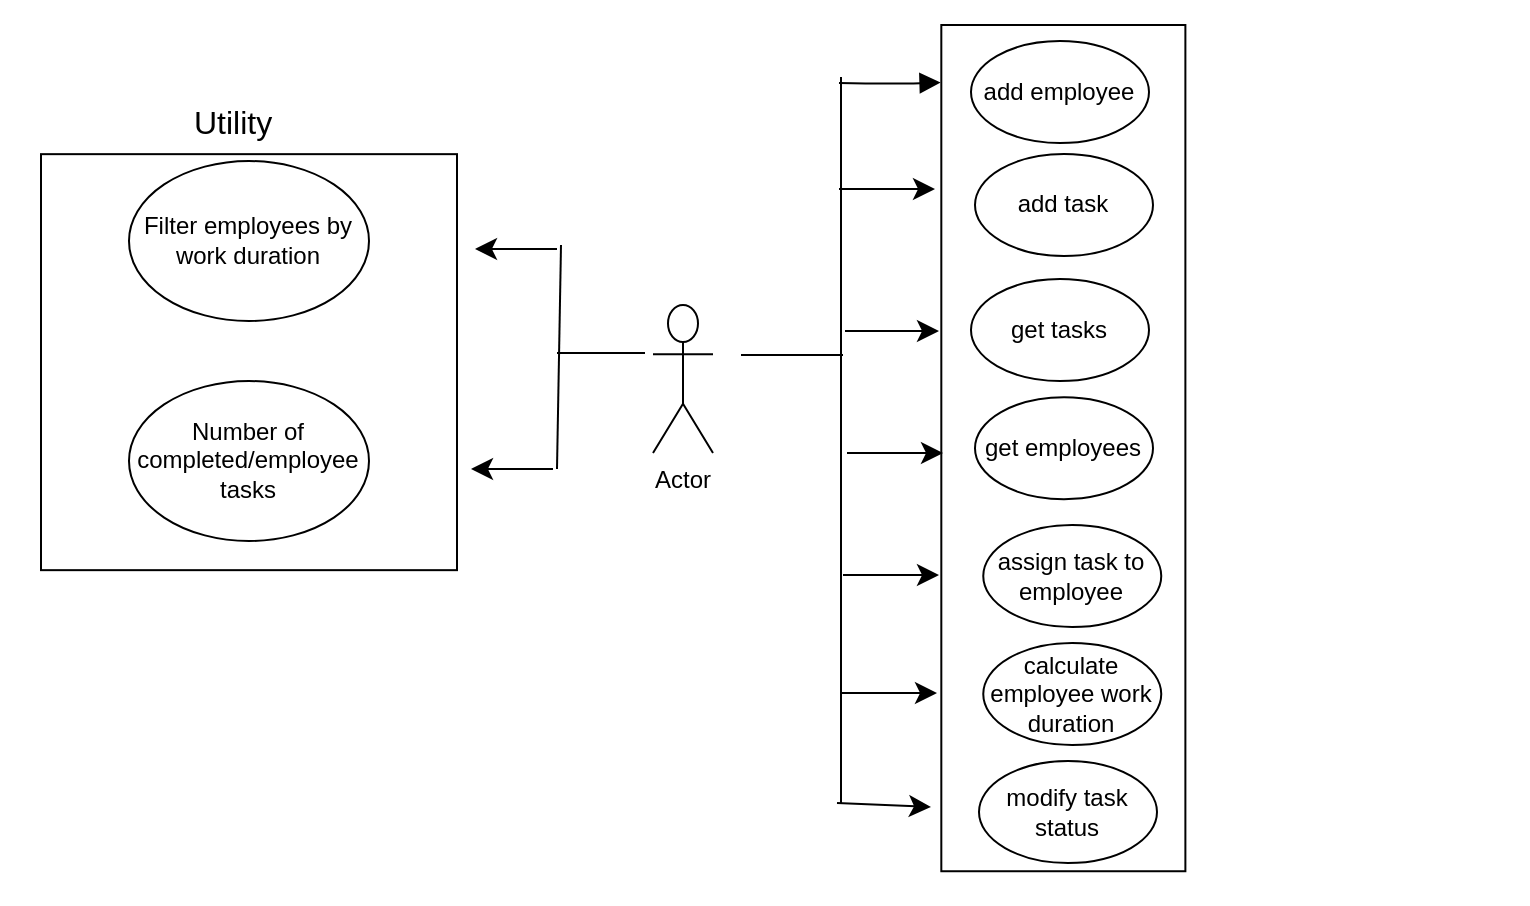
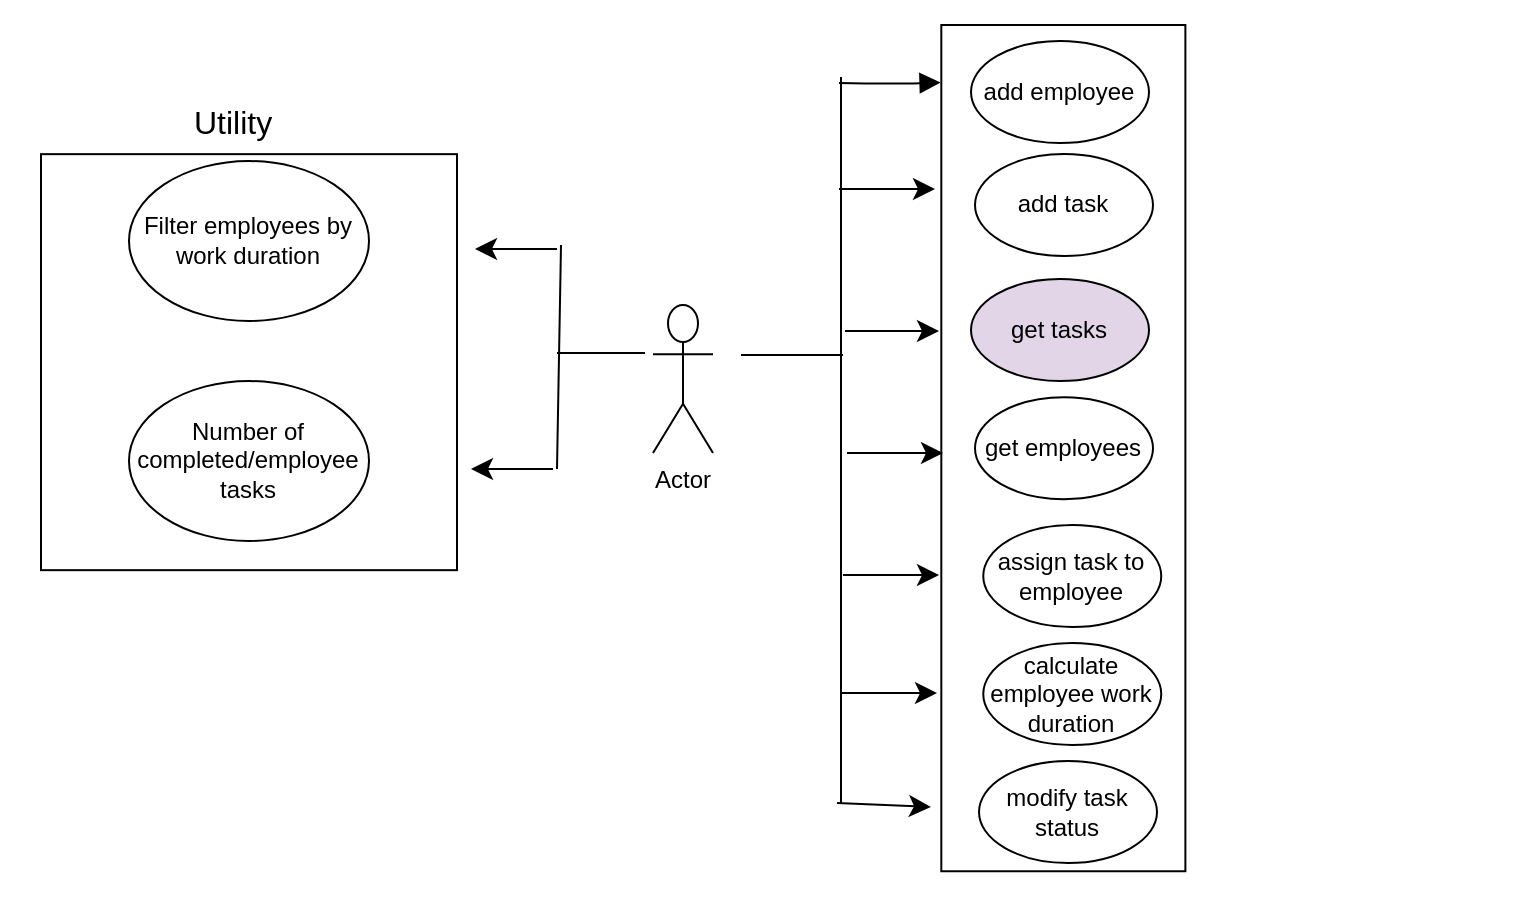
  <mxCell id="0" />
  <mxCell id="1" parent="0" />
  <mxCell id="2" value="" style="whiteSpace=wrap;html=1;aspect=fixed;" vertex="1" parent="1"><mxGeometry x="20" y="76.58" width="208" height="208" as="geometry" /></mxCell>
  <mxCell id="3" value="Filter employees by work duration" style="ellipse;whiteSpace=wrap;html=1;" vertex="1" parent="1"><mxGeometry x="64" y="80" width="120" height="80" as="geometry" /></mxCell>
  <mxCell id="4" value="Number of completed/employee tasks" style="ellipse;whiteSpace=wrap;html=1;" vertex="1" parent="1"><mxGeometry x="64" y="190" width="120" height="80" as="geometry" /></mxCell>
  <mxCell id="5" value="Utility" style="text;html=1;align=center;verticalAlign=middle;resizable=0;points=[];autosize=1;strokeColor=none;fillColor=none;fontSize=16;" vertex="1" parent="1"><mxGeometry x="87.5" y="45.5" width="57" height="31" as="geometry" /></mxCell>
  <mxCell id="6" value="Actor" style="shape=umlActor;verticalLabelPosition=bottom;verticalAlign=top;html=1;outlineConnect=0;" vertex="1" parent="1"><mxGeometry x="326" y="152" width="30" height="74" as="geometry" /></mxCell>
  <mxCell id="7" value="" style="rounded=0;whiteSpace=wrap;html=1;rotation=90;" vertex="1" parent="1"><mxGeometry x="319.62" y="162.55" width="423.12" height="122.03" as="geometry" /></mxCell>
  <mxCell id="8" value="add employee" style="ellipse;whiteSpace=wrap;html=1;" vertex="1" parent="1"><mxGeometry x="485" y="20" width="89" height="51" as="geometry" /></mxCell>
  <mxCell id="9" value="add task" style="ellipse;whiteSpace=wrap;html=1;" vertex="1" parent="1"><mxGeometry x="487" y="76.5" width="89" height="51" as="geometry" /></mxCell>
  <mxCell id="10" value="assign task to employee" style="ellipse;whiteSpace=wrap;html=1;" vertex="1" parent="1"><mxGeometry x="491.13" y="262" width="89" height="51" as="geometry" /></mxCell>
  <mxCell id="11" value="calculate employee work duration&lt;span style=&quot;color: rgba(0, 0, 0, 0); font-family: monospace; font-size: 0px; text-align: start; text-wrap-mode: nowrap;&quot;&gt;%3CmxGraphModel%3E%3Croot%3E%3CmxCell%20id%3D%220%22%2F%3E%3CmxCell%20id%3D%221%22%20parent%3D%220%22%2F%3E%3CmxCell%20id%3D%222%22%20value%3D%22add%20task%22%20style%3D%22ellipse%3BwhiteSpace%3Dwrap%3Bhtml%3D1%3B%22%20vertex%3D%221%22%20parent%3D%221%22%3E%3CmxGeometry%20x%3D%22127.5%22%20y%3D%2233%22%20width%3D%2289%22%20height%3D%2251%22%20as%3D%22geometry%22%2F%3E%3C%2FmxCell%3E%3C%2Froot%3E%3C%2FmxGraphModel%3E&lt;/span&gt;" style="ellipse;whiteSpace=wrap;html=1;" vertex="1" parent="1"><mxGeometry x="491.13" y="321" width="89" height="51" as="geometry" /></mxCell>
  <mxCell id="12" value="modify task status" style="ellipse;whiteSpace=wrap;html=1;" vertex="1" parent="1"><mxGeometry x="489" y="380" width="89" height="51" as="geometry" /></mxCell>
- <mxCell id="13" value="get tasks" style="ellipse;whiteSpace=wrap;html=1;" vertex="1" parent="1"><mxGeometry x="485" y="139" width="89" height="51" as="geometry" /></mxCell>
+ <mxCell id="13" value="get tasks" style="ellipse;whiteSpace=wrap;html=1;fillColor=#e1d5e7;" vertex="1" parent="1"><mxGeometry x="485" y="139" width="89" height="51" as="geometry" /></mxCell>
  <mxCell id="14" value="get employees" style="ellipse;whiteSpace=wrap;html=1;" vertex="1" parent="1"><mxGeometry x="487" y="198.07" width="89" height="51" as="geometry" /></mxCell>
  <mxCell id="15" value="" style="endArrow=none;html=1;rounded=0;fontSize=12;startSize=8;endSize=8;curved=1;" edge="1" parent="1"><mxGeometry width="50" height="50" relative="1" as="geometry"><mxPoint x="421" y="177" as="sourcePoint" /><mxPoint x="370" y="177" as="targetPoint" /></mxGeometry></mxCell>
  <mxCell id="16" value="" style="endArrow=block;endFill=1;html=1;edgeStyle=orthogonalEdgeStyle;align=left;verticalAlign=top;rounded=0;fontSize=12;startSize=8;endSize=8;curved=1;entryX=0.068;entryY=1.003;entryDx=0;entryDy=0;entryPerimeter=0;" edge="1" parent="1" target="7"><mxGeometry x="-1" relative="1" as="geometry"><mxPoint x="419" y="41" as="sourcePoint" /><mxPoint x="444" y="202" as="targetPoint" /></mxGeometry></mxCell>
  <mxCell id="17" value="" style="endArrow=classic;html=1;rounded=0;fontSize=12;startSize=8;endSize=8;curved=1;" edge="1" parent="1"><mxGeometry width="50" height="50" relative="1" as="geometry"><mxPoint x="422" y="165" as="sourcePoint" /><mxPoint x="469" y="165" as="targetPoint" /></mxGeometry></mxCell>
  <mxCell id="18" value="" style="endArrow=classic;html=1;rounded=0;fontSize=12;startSize=8;endSize=8;curved=1;" edge="1" parent="1"><mxGeometry width="50" height="50" relative="1" as="geometry"><mxPoint x="419" y="94" as="sourcePoint" /><mxPoint x="467" y="94" as="targetPoint" /></mxGeometry></mxCell>
  <mxCell id="19" value="" style="endArrow=classic;html=1;rounded=0;fontSize=12;startSize=8;endSize=8;curved=1;" edge="1" parent="1"><mxGeometry width="50" height="50" relative="1" as="geometry"><mxPoint x="423" y="226" as="sourcePoint" /><mxPoint x="471" y="226" as="targetPoint" /></mxGeometry></mxCell>
  <mxCell id="20" value="" style="endArrow=classic;html=1;rounded=0;fontSize=12;startSize=8;endSize=8;curved=1;" edge="1" parent="1"><mxGeometry width="50" height="50" relative="1" as="geometry"><mxPoint x="421" y="287" as="sourcePoint" /><mxPoint x="469" y="287" as="targetPoint" /></mxGeometry></mxCell>
  <mxCell id="21" value="" style="endArrow=classic;html=1;rounded=0;fontSize=12;startSize=8;endSize=8;curved=1;" edge="1" parent="1"><mxGeometry width="50" height="50" relative="1" as="geometry"><mxPoint x="420" y="346" as="sourcePoint" /><mxPoint x="468" y="346" as="targetPoint" /></mxGeometry></mxCell>
  <mxCell id="22" value="" style="endArrow=classic;html=1;rounded=0;fontSize=12;startSize=8;endSize=8;curved=1;" edge="1" parent="1"><mxGeometry width="50" height="50" relative="1" as="geometry"><mxPoint x="418" y="401" as="sourcePoint" /><mxPoint x="465" y="403" as="targetPoint" /></mxGeometry></mxCell>
  <mxCell id="23" value="" style="endArrow=none;html=1;rounded=0;fontSize=12;startSize=8;endSize=8;curved=1;" edge="1" parent="1"><mxGeometry width="50" height="50" relative="1" as="geometry"><mxPoint x="420" y="401" as="sourcePoint" /><mxPoint x="420" y="38" as="targetPoint" /></mxGeometry></mxCell>
  <mxCell id="24" value="" style="endArrow=classic;html=1;rounded=0;fontSize=12;startSize=8;endSize=8;curved=1;" edge="1" parent="1"><mxGeometry width="50" height="50" relative="1" as="geometry"><mxPoint x="278" y="124" as="sourcePoint" /><mxPoint x="237" y="124" as="targetPoint" /></mxGeometry></mxCell>
  <mxCell id="25" value="" style="endArrow=classic;html=1;rounded=0;fontSize=12;startSize=8;endSize=8;curved=1;" edge="1" parent="1"><mxGeometry width="50" height="50" relative="1" as="geometry"><mxPoint x="276" y="234" as="sourcePoint" /><mxPoint x="235" y="234" as="targetPoint" /></mxGeometry></mxCell>
  <mxCell id="26" value="" style="endArrow=none;html=1;rounded=0;fontSize=12;startSize=8;endSize=8;curved=1;" edge="1" parent="1"><mxGeometry width="50" height="50" relative="1" as="geometry"><mxPoint x="278" y="234" as="sourcePoint" /><mxPoint x="280" y="122" as="targetPoint" /></mxGeometry></mxCell>
  <mxCell id="27" value="" style="endArrow=none;html=1;rounded=0;fontSize=12;startSize=8;endSize=8;curved=1;" edge="1" parent="1"><mxGeometry width="50" height="50" relative="1" as="geometry"><mxPoint x="322" y="176" as="sourcePoint" /><mxPoint x="278" y="176" as="targetPoint" /></mxGeometry></mxCell>
